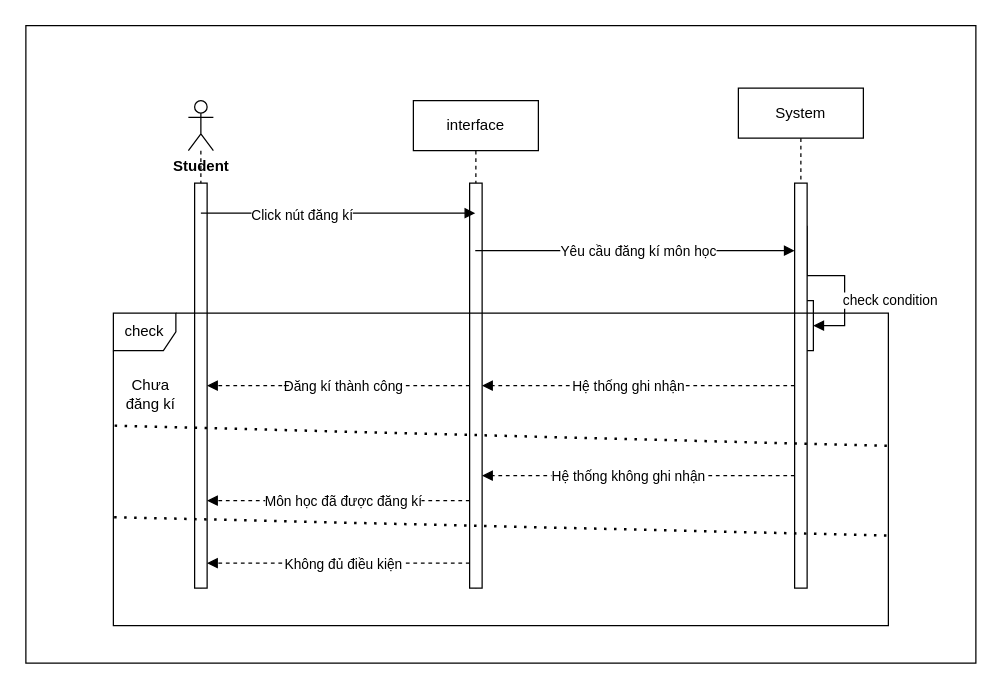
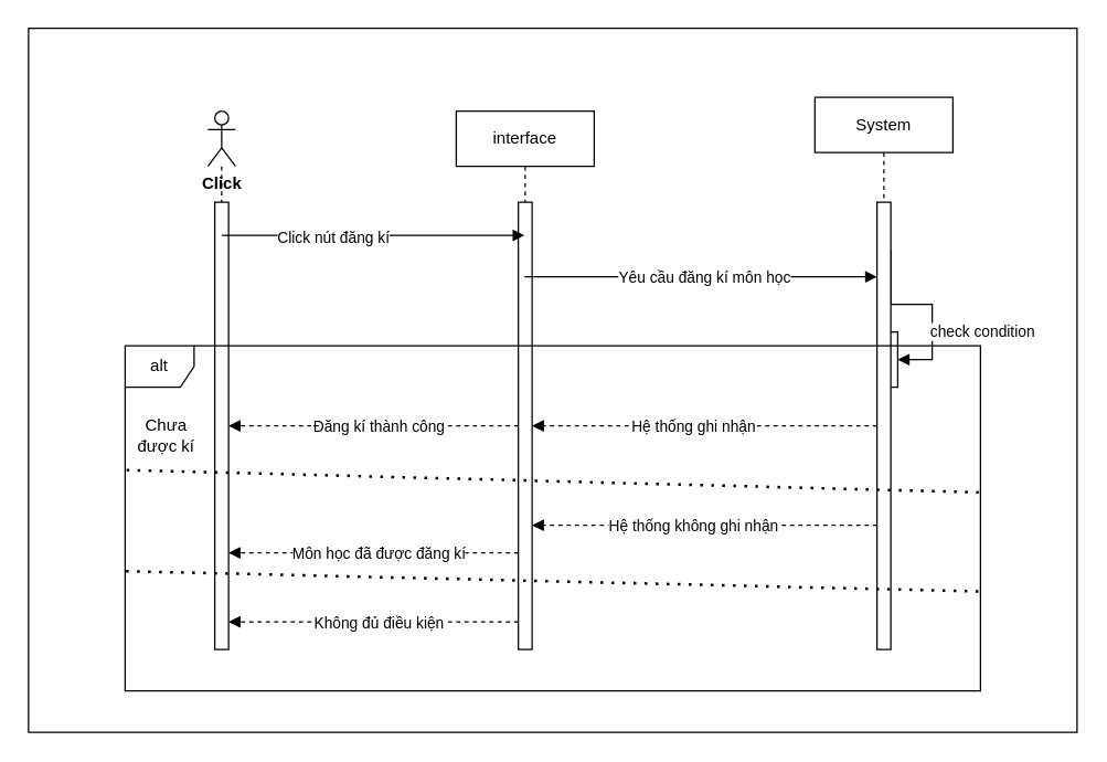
  <mxCell id="0" />
  <mxCell id="1" parent="0" />
  <mxCell id="2" value="" style="rounded=0;whiteSpace=wrap;html=1;" parent="1" vertex="1"><mxGeometry x="20" y="20" width="760" height="510" as="geometry" /></mxCell>
  <mxCell id="3" value="" style="shape=umlLifeline;perimeter=lifelinePerimeter;whiteSpace=wrap;html=1;container=1;dropTarget=0;collapsible=0;recursiveResize=0;outlineConnect=0;portConstraint=eastwest;newEdgeStyle={&quot;curved&quot;:0,&quot;rounded&quot;:0};participant=umlActor;" parent="1" vertex="1"><mxGeometry x="150" y="80" width="20" height="390" as="geometry" /></mxCell>
  <mxCell id="4" value="" style="html=1;points=[[0,0,0,0,5],[0,1,0,0,-5],[1,0,0,0,5],[1,1,0,0,-5]];perimeter=orthogonalPerimeter;outlineConnect=0;targetShapes=umlLifeline;portConstraint=eastwest;newEdgeStyle={&quot;curved&quot;:0,&quot;rounded&quot;:0};" vertex="1" parent="3"><mxGeometry x="5" y="66" width="10" height="324" as="geometry" /></mxCell>
- <mxCell id="5" value="Student" style="text;align=center;fontStyle=1;verticalAlign=middle;spacingLeft=3;spacingRight=3;strokeColor=none;rotatable=0;points=[[0,0.5],[1,0.5]];portConstraint=eastwest;html=1;" parent="1" vertex="1"><mxGeometry x="120" y="120" width="80" height="26" as="geometry" /></mxCell>
+ <mxCell id="5" value="Click" style="text;align=center;fontStyle=1;verticalAlign=middle;spacingLeft=3;spacingRight=3;strokeColor=none;rotatable=0;points=[[0,0.5],[1,0.5]];portConstraint=eastwest;html=1;" parent="1" vertex="1"><mxGeometry x="120" y="120" width="80" height="26" as="geometry" /></mxCell>
  <mxCell id="6" value="System" style="shape=umlLifeline;perimeter=lifelinePerimeter;whiteSpace=wrap;html=1;container=1;dropTarget=0;collapsible=0;recursiveResize=0;outlineConnect=0;portConstraint=eastwest;newEdgeStyle={&quot;curved&quot;:0,&quot;rounded&quot;:0};" parent="1" vertex="1"><mxGeometry x="590" y="70" width="100" height="400" as="geometry" /></mxCell>
  <mxCell id="7" value="" style="html=1;points=[[0,0,0,0,5],[0,1,0,0,-5],[1,0,0,0,5],[1,1,0,0,-5]];perimeter=orthogonalPerimeter;outlineConnect=0;targetShapes=umlLifeline;portConstraint=eastwest;newEdgeStyle={&quot;curved&quot;:0,&quot;rounded&quot;:0};" parent="6" vertex="1"><mxGeometry x="50" y="170" width="10" height="40" as="geometry" /></mxCell>
  <mxCell id="8" value="check condition" style="html=1;align=left;spacingLeft=2;endArrow=block;rounded=0;edgeStyle=orthogonalEdgeStyle;curved=0;rounded=0;" parent="6" target="7" edge="1"><mxGeometry x="0.333" y="-5" relative="1" as="geometry"><mxPoint x="55" y="110" as="sourcePoint" /><Array as="points"><mxPoint x="55" y="150" /><mxPoint x="85" y="150" /><mxPoint x="85" y="190" /></Array><mxPoint as="offset" /></mxGeometry></mxCell>
  <mxCell id="9" value="" style="html=1;points=[[0,0,0,0,5],[0,1,0,0,-5],[1,0,0,0,5],[1,1,0,0,-5]];perimeter=orthogonalPerimeter;outlineConnect=0;targetShapes=umlLifeline;portConstraint=eastwest;newEdgeStyle={&quot;curved&quot;:0,&quot;rounded&quot;:0};" parent="6" vertex="1"><mxGeometry x="45" y="76" width="10" height="324" as="geometry" /></mxCell>
  <mxCell id="10" value="interface" style="shape=umlLifeline;perimeter=lifelinePerimeter;whiteSpace=wrap;html=1;container=1;dropTarget=0;collapsible=0;recursiveResize=0;outlineConnect=0;portConstraint=eastwest;newEdgeStyle={&quot;curved&quot;:0,&quot;rounded&quot;:0};" parent="1" vertex="1"><mxGeometry x="330" y="80" width="100" height="390" as="geometry" /></mxCell>
  <mxCell id="11" value="" style="html=1;points=[[0,0,0,0,5],[0,1,0,0,-5],[1,0,0,0,5],[1,1,0,0,-5]];perimeter=orthogonalPerimeter;outlineConnect=0;targetShapes=umlLifeline;portConstraint=eastwest;newEdgeStyle={&quot;curved&quot;:0,&quot;rounded&quot;:0};" vertex="1" parent="10"><mxGeometry x="45" y="66" width="10" height="324" as="geometry" /></mxCell>
  <mxCell id="12" value="" style="html=1;verticalAlign=bottom;labelBackgroundColor=none;endArrow=block;endFill=1;" parent="1" edge="1" target="10"><mxGeometry width="160" relative="1" as="geometry"><mxPoint x="160" y="170" as="sourcePoint" /><mxPoint x="320" y="170" as="targetPoint" /></mxGeometry></mxCell>
  <mxCell id="13" value="Click nút đăng kí" style="edgeLabel;html=1;align=center;verticalAlign=middle;resizable=0;points=[];" vertex="1" connectable="0" parent="12"><mxGeometry x="-0.273" y="-1" relative="1" as="geometry"><mxPoint as="offset" /></mxGeometry></mxCell>
  <mxCell id="14" value="" style="html=1;verticalAlign=bottom;labelBackgroundColor=none;endArrow=block;endFill=1;" parent="1" target="9" edge="1" source="10"><mxGeometry width="160" relative="1" as="geometry"><mxPoint x="380" y="190" as="sourcePoint" /><mxPoint x="540" y="190" as="targetPoint" /><Array as="points"><mxPoint x="600" y="200" /></Array></mxGeometry></mxCell>
  <mxCell id="15" value="Yêu cầu đăng kí môn học" style="edgeLabel;html=1;align=center;verticalAlign=middle;resizable=0;points=[];" vertex="1" connectable="0" parent="14"><mxGeometry x="-0.225" y="1" relative="1" as="geometry"><mxPoint x="31" y="1" as="offset" /></mxGeometry></mxCell>
  <mxCell id="16" value="" style="html=1;verticalAlign=bottom;labelBackgroundColor=none;endArrow=block;endFill=1;dashed=1;" parent="1" source="9" target="11" edge="1"><mxGeometry width="160" relative="1" as="geometry"><mxPoint x="420" y="270" as="sourcePoint" /><mxPoint x="400" y="275" as="targetPoint" /></mxGeometry></mxCell>
  <mxCell id="17" value="Hệ thống ghi nhận" style="edgeLabel;html=1;align=center;verticalAlign=middle;resizable=0;points=[];" vertex="1" connectable="0" parent="16"><mxGeometry x="0.074" y="-3" relative="1" as="geometry"><mxPoint y="3" as="offset" /></mxGeometry></mxCell>
- <mxCell id="18" value="check" style="shape=umlFrame;whiteSpace=wrap;html=1;pointerEvents=0;recursiveResize=0;container=1;collapsible=0;width=50;" vertex="1" parent="1"><mxGeometry x="90" y="250" width="620" height="250" as="geometry" /></mxCell>
+ <mxCell id="18" value="alt" style="shape=umlFrame;whiteSpace=wrap;html=1;pointerEvents=0;recursiveResize=0;container=1;collapsible=0;width=50;" vertex="1" parent="1"><mxGeometry x="90" y="250" width="620" height="250" as="geometry" /></mxCell>
  <mxCell id="19" value="" style="html=1;verticalAlign=bottom;labelBackgroundColor=none;endArrow=block;endFill=1;dashed=1;" edge="1" parent="18"><mxGeometry width="160" relative="1" as="geometry"><mxPoint x="285" y="200" as="sourcePoint" /><mxPoint x="75" y="200" as="targetPoint" /><Array as="points"><mxPoint x="240" y="200" /></Array></mxGeometry></mxCell>
  <mxCell id="20" value="Không đủ điều kiện" style="edgeLabel;html=1;align=center;verticalAlign=middle;resizable=0;points=[];" vertex="1" connectable="0" parent="19"><mxGeometry x="0.552" y="-3" relative="1" as="geometry"><mxPoint x="61" y="3" as="offset" /></mxGeometry></mxCell>
  <mxCell id="21" value="" style="endArrow=none;dashed=1;html=1;dashPattern=1 3;strokeWidth=2;entryX=1.002;entryY=0.425;entryDx=0;entryDy=0;entryPerimeter=0;" edge="1" parent="1" target="18"><mxGeometry width="50" height="50" relative="1" as="geometry"><mxPoint x="91" y="340" as="sourcePoint" /><mxPoint x="710" y="340" as="targetPoint" /></mxGeometry></mxCell>
  <mxCell id="22" value="" style="html=1;verticalAlign=bottom;labelBackgroundColor=none;endArrow=block;endFill=1;dashed=1;" edge="1" parent="1" source="9" target="11"><mxGeometry width="160" relative="1" as="geometry"><mxPoint x="635" y="370" as="sourcePoint" /><mxPoint x="400" y="370" as="targetPoint" /><Array as="points"><mxPoint x="580" y="380" /></Array></mxGeometry></mxCell>
  <mxCell id="23" value="Hệ thống không ghi nhận" style="edgeLabel;html=1;align=center;verticalAlign=middle;resizable=0;points=[];" vertex="1" connectable="0" parent="22"><mxGeometry x="0.074" y="-3" relative="1" as="geometry"><mxPoint y="3" as="offset" /></mxGeometry></mxCell>
- <mxCell id="24" value="Chưa đăng kí" style="text;html=1;align=center;verticalAlign=middle;whiteSpace=wrap;rounded=0;" vertex="1" parent="1"><mxGeometry x="90" y="300" width="60" height="30" as="geometry" /></mxCell>
+ <mxCell id="24" value="Chưa được kí" style="text;html=1;align=center;verticalAlign=middle;whiteSpace=wrap;rounded=0;" vertex="1" parent="1"><mxGeometry x="90" y="300" width="60" height="30" as="geometry" /></mxCell>
  <mxCell id="25" value="" style="html=1;verticalAlign=bottom;labelBackgroundColor=none;endArrow=block;endFill=1;dashed=1;" edge="1" parent="1" source="11" target="4"><mxGeometry width="160" relative="1" as="geometry"><mxPoint x="370" y="390" as="sourcePoint" /><mxPoint x="170" y="390" as="targetPoint" /></mxGeometry></mxCell>
  <mxCell id="26" value="Đăng kí thành công" style="edgeLabel;html=1;align=center;verticalAlign=middle;resizable=0;points=[];" vertex="1" connectable="0" parent="25"><mxGeometry x="0.552" y="-3" relative="1" as="geometry"><mxPoint x="61" y="3" as="offset" /></mxGeometry></mxCell>
  <mxCell id="27" value="" style="html=1;verticalAlign=bottom;labelBackgroundColor=none;endArrow=block;endFill=1;dashed=1;" edge="1" parent="1" source="11" target="4"><mxGeometry width="160" relative="1" as="geometry"><mxPoint x="370" y="400" as="sourcePoint" /><mxPoint x="180" y="400" as="targetPoint" /><Array as="points"><mxPoint x="325" y="400" /></Array></mxGeometry></mxCell>
  <mxCell id="28" value="Môn học đã được đăng kí" style="edgeLabel;html=1;align=center;verticalAlign=middle;resizable=0;points=[];" vertex="1" connectable="0" parent="27"><mxGeometry x="0.552" y="-3" relative="1" as="geometry"><mxPoint x="61" y="3" as="offset" /></mxGeometry></mxCell>
  <mxCell id="29" value="" style="endArrow=none;dashed=1;html=1;dashPattern=1 3;strokeWidth=2;entryX=1.003;entryY=0.712;entryDx=0;entryDy=0;entryPerimeter=0;exitX=0.001;exitY=0.653;exitDx=0;exitDy=0;exitPerimeter=0;" edge="1" parent="1" source="18" target="18"><mxGeometry width="50" height="50" relative="1" as="geometry"><mxPoint x="90" y="421.75" as="sourcePoint" /><mxPoint x="708.76" y="420" as="targetPoint" /></mxGeometry></mxCell>
